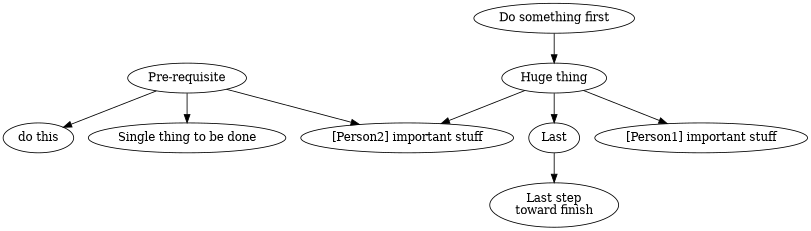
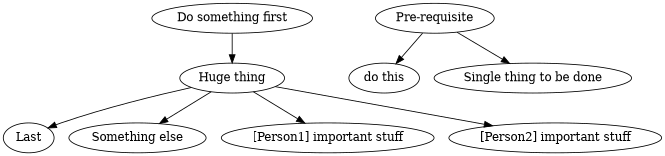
  digraph {
    n1 [label="Huge thing"]
    "Do something first"
    n3 [label=Last]
+   "Something else"
    "[Person1] important stuff"
    "[Person2] important stuff"
-   "Last step\ntoward finish"
    "Pre-requisite"
    "do this"
    "Single thing to be done"
    n1 -> n3
+   n1 -> "Something else"
    n1 -> "[Person1] important stuff"
    n1 -> "[Person2] important stuff"
    "Do something first" -> n1
-   n3 -> "Last step\ntoward finish"
-   "Pre-requisite" -> "[Person2] important stuff"
    "Pre-requisite" -> "do this"
    "Pre-requisite" -> "Single thing to be done"
  }
